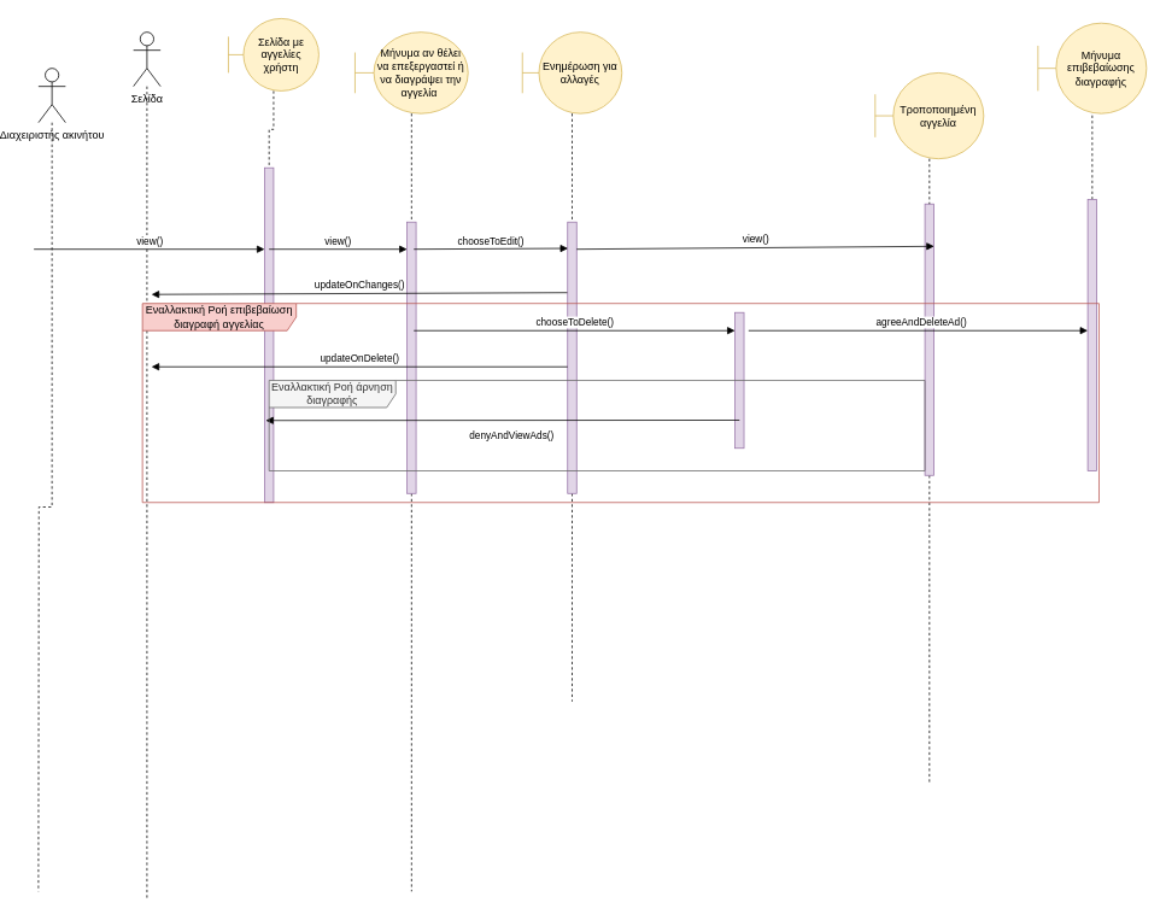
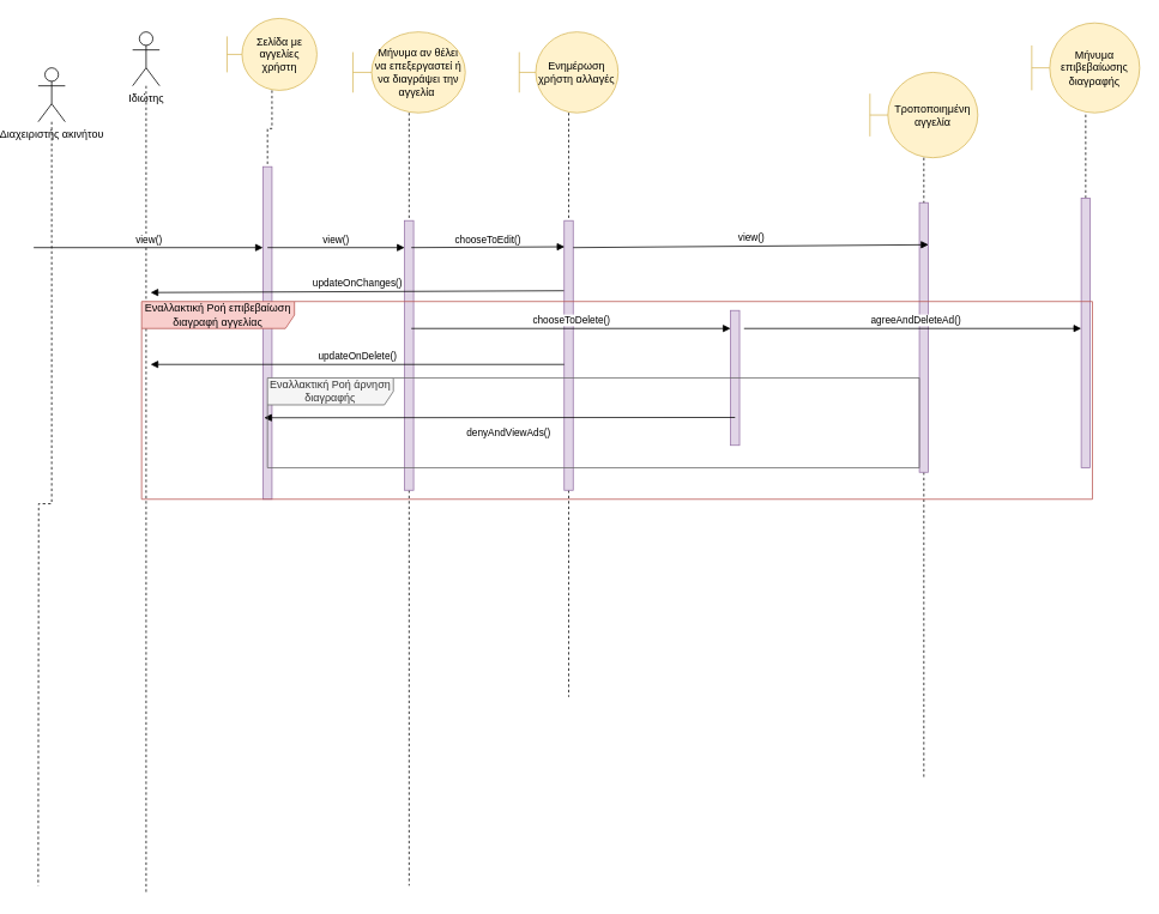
  <mxCell id="0" />
  <mxCell id="1" parent="0" />
  <mxCell id="2" style="edgeStyle=orthogonalEdgeStyle;rounded=0;orthogonalLoop=1;jettySize=auto;html=1;dashed=1;endArrow=none;endFill=0;" edge="1" parent="1" source="3" target="12"><mxGeometry relative="1" as="geometry" /></mxCell>
  <mxCell id="3" value="Σελίδα με αγγελίες χρήστη" style="shape=umlBoundary;whiteSpace=wrap;html=1;fillColor=#fff2cc;strokeColor=#d6b656;" vertex="1" parent="1"><mxGeometry x="235" y="20" width="100" height="80" as="geometry" /></mxCell>
  <mxCell id="4" style="edgeStyle=orthogonalEdgeStyle;rounded=0;orthogonalLoop=1;jettySize=auto;html=1;endArrow=none;endFill=0;dashed=1;" edge="1" parent="1" source="5"><mxGeometry relative="1" as="geometry"><mxPoint x="25" y="985" as="targetPoint" /></mxGeometry></mxCell>
  <mxCell id="5" value="Διαχειριστής ακινήτου" style="shape=umlActor;verticalLabelPosition=bottom;verticalAlign=top;html=1;outlineConnect=0;" vertex="1" parent="1"><mxGeometry x="25" y="75" width="30" height="60" as="geometry" /></mxCell>
  <mxCell id="6" style="edgeStyle=orthogonalEdgeStyle;rounded=0;orthogonalLoop=1;jettySize=auto;html=1;dashed=1;endArrow=none;endFill=0;" edge="1" parent="1" source="7"><mxGeometry relative="1" as="geometry"><mxPoint x="145" y="995" as="targetPoint" /></mxGeometry></mxCell>
- <mxCell id="7" value="Σελίδα" style="shape=umlActor;verticalLabelPosition=bottom;verticalAlign=top;html=1;outlineConnect=0;" vertex="1" parent="1"><mxGeometry x="130" y="35" width="30" height="60" as="geometry" /></mxCell>
+ <mxCell id="7" value="Ιδιώτης" style="shape=umlActor;verticalLabelPosition=bottom;verticalAlign=top;html=1;outlineConnect=0;" vertex="1" parent="1"><mxGeometry x="130" y="35" width="30" height="60" as="geometry" /></mxCell>
  <mxCell id="8" style="edgeStyle=orthogonalEdgeStyle;rounded=0;orthogonalLoop=1;jettySize=auto;html=1;endArrow=none;endFill=0;dashed=1;startArrow=none;" edge="1" parent="1" source="17"><mxGeometry relative="1" as="geometry"><mxPoint x="437.5" y="985" as="targetPoint" /></mxGeometry></mxCell>
  <mxCell id="9" value="Μήνυμα αν θέλει να επεξεργαστεί ή να διαγράψει την αγγελία&amp;nbsp;" style="shape=umlBoundary;whiteSpace=wrap;html=1;fillColor=#fff2cc;strokeColor=#d6b656;" vertex="1" parent="1"><mxGeometry x="375" y="35" width="125" height="90" as="geometry" /></mxCell>
  <mxCell id="10" style="edgeStyle=orthogonalEdgeStyle;rounded=0;orthogonalLoop=1;jettySize=auto;html=1;endArrow=none;endFill=0;dashed=1;startArrow=none;" edge="1" parent="1" source="19"><mxGeometry relative="1" as="geometry"><mxPoint x="615" y="775" as="targetPoint" /></mxGeometry></mxCell>
- <mxCell id="11" value="Ενημέρωση για αλλαγές" style="shape=umlBoundary;whiteSpace=wrap;html=1;fillColor=#fff2cc;strokeColor=#d6b656;" vertex="1" parent="1"><mxGeometry x="560" y="35" width="110" height="90" as="geometry" /></mxCell>
+ <mxCell id="11" value="Ενημέρωση χρήστη αλλαγές" style="shape=umlBoundary;whiteSpace=wrap;html=1;fillColor=#fff2cc;strokeColor=#d6b656;" vertex="1" parent="1"><mxGeometry x="560" y="35" width="110" height="90" as="geometry" /></mxCell>
  <mxCell id="12" value="" style="html=1;points=[];perimeter=orthogonalPerimeter;fillColor=#e1d5e7;strokeColor=#9673a6;" vertex="1" parent="1"><mxGeometry x="275" y="185" width="10" height="370" as="geometry" /></mxCell>
  <mxCell id="13" value="view()" style="html=1;verticalAlign=bottom;endArrow=block;rounded=0;" edge="1" parent="1" target="12"><mxGeometry width="80" relative="1" as="geometry"><mxPoint x="20" y="275" as="sourcePoint" /><mxPoint x="100" y="275" as="targetPoint" /></mxGeometry></mxCell>
  <mxCell id="14" style="edgeStyle=orthogonalEdgeStyle;rounded=0;orthogonalLoop=1;jettySize=auto;html=1;endArrow=none;endFill=0;dashed=1;startArrow=none;" edge="1" parent="1" source="23"><mxGeometry relative="1" as="geometry"><mxPoint x="1010" y="865" as="targetPoint" /></mxGeometry></mxCell>
  <mxCell id="15" value="Τροποποιημένη αγγελία" style="shape=umlBoundary;whiteSpace=wrap;html=1;fillColor=#fff2cc;strokeColor=#d6b656;" vertex="1" parent="1"><mxGeometry x="950" y="80" width="120" height="95" as="geometry" /></mxCell>
  <mxCell id="16" value="view()" style="html=1;verticalAlign=bottom;endArrow=block;rounded=0;" edge="1" parent="1" target="17"><mxGeometry width="80" relative="1" as="geometry"><mxPoint x="280" y="275" as="sourcePoint" /><mxPoint x="360" y="275" as="targetPoint" /></mxGeometry></mxCell>
  <mxCell id="17" value="" style="html=1;points=[];perimeter=orthogonalPerimeter;fillColor=#e1d5e7;strokeColor=#9673a6;" vertex="1" parent="1"><mxGeometry x="432.5" y="245" width="10" height="300" as="geometry" /></mxCell>
  <mxCell id="18" value="" style="edgeStyle=orthogonalEdgeStyle;rounded=0;orthogonalLoop=1;jettySize=auto;html=1;endArrow=none;endFill=0;dashed=1;" edge="1" parent="1" source="9" target="17"><mxGeometry relative="1" as="geometry"><mxPoint x="437.5" y="985" as="targetPoint" /><mxPoint x="437.5" y="125" as="sourcePoint" /></mxGeometry></mxCell>
  <mxCell id="19" value="" style="html=1;points=[];perimeter=orthogonalPerimeter;fillColor=#e1d5e7;strokeColor=#9673a6;" vertex="1" parent="1"><mxGeometry x="610" y="245" width="10" height="300" as="geometry" /></mxCell>
  <mxCell id="20" value="" style="edgeStyle=orthogonalEdgeStyle;rounded=0;orthogonalLoop=1;jettySize=auto;html=1;endArrow=none;endFill=0;dashed=1;" edge="1" parent="1" source="11" target="19"><mxGeometry relative="1" as="geometry"><mxPoint x="615" y="775" as="targetPoint" /><mxPoint x="615" y="125" as="sourcePoint" /></mxGeometry></mxCell>
  <mxCell id="21" value="chooseToEdit()" style="html=1;verticalAlign=bottom;endArrow=block;rounded=0;entryX=0.04;entryY=0.097;entryDx=0;entryDy=0;entryPerimeter=0;" edge="1" parent="1" target="19"><mxGeometry width="80" relative="1" as="geometry"><mxPoint x="440" y="275" as="sourcePoint" /><mxPoint x="520" y="275" as="targetPoint" /></mxGeometry></mxCell>
  <mxCell id="22" value="updateOnChanges()" style="html=1;verticalAlign=bottom;endArrow=block;rounded=0;exitX=-0.04;exitY=0.26;exitDx=0;exitDy=0;exitPerimeter=0;" edge="1" parent="1" source="19"><mxGeometry width="80" relative="1" as="geometry"><mxPoint x="520" y="325" as="sourcePoint" /><mxPoint x="150" y="325" as="targetPoint" /></mxGeometry></mxCell>
  <mxCell id="23" value="" style="html=1;points=[];perimeter=orthogonalPerimeter;fillColor=#e1d5e7;strokeColor=#9673a6;" vertex="1" parent="1"><mxGeometry x="1005" y="225" width="10" height="300" as="geometry" /></mxCell>
  <mxCell id="24" value="" style="edgeStyle=orthogonalEdgeStyle;rounded=0;orthogonalLoop=1;jettySize=auto;html=1;endArrow=none;endFill=0;dashed=1;" edge="1" parent="1" source="15" target="23"><mxGeometry relative="1" as="geometry"><mxPoint x="1010" y="865" as="targetPoint" /><mxPoint x="1010" y="125" as="sourcePoint" /></mxGeometry></mxCell>
  <mxCell id="25" value="view()" style="html=1;verticalAlign=bottom;endArrow=block;rounded=0;entryX=1.02;entryY=0.156;entryDx=0;entryDy=0;entryPerimeter=0;" edge="1" parent="1" target="23"><mxGeometry width="80" relative="1" as="geometry"><mxPoint x="620" y="275" as="sourcePoint" /><mxPoint x="700" y="275" as="targetPoint" /></mxGeometry></mxCell>
  <mxCell id="26" value="chooseToDelete()" style="html=1;verticalAlign=bottom;endArrow=block;rounded=0;" edge="1" parent="1" target="27"><mxGeometry width="80" relative="1" as="geometry"><mxPoint x="440" y="365" as="sourcePoint" /><mxPoint x="520" y="365" as="targetPoint" /></mxGeometry></mxCell>
  <mxCell id="27" value="" style="html=1;points=[];perimeter=orthogonalPerimeter;fillColor=#e1d5e7;strokeColor=#9673a6;" vertex="1" parent="1"><mxGeometry x="795" y="345" width="10" height="150" as="geometry" /></mxCell>
  <mxCell id="28" value="denyΑndViewAds()" style="html=1;verticalAlign=bottom;endArrow=block;rounded=0;entryX=0.129;entryY=0.755;entryDx=0;entryDy=0;entryPerimeter=0;" edge="1" parent="1" target="12"><mxGeometry x="-0.037" y="26" width="80" relative="1" as="geometry"><mxPoint x="800" y="464" as="sourcePoint" /><mxPoint x="800" y="415" as="targetPoint" /><Array as="points" /><mxPoint as="offset" /></mxGeometry></mxCell>
  <mxCell id="29" value="Μήνυμα επιβεβαίωσης διαγραφής" style="shape=umlBoundary;whiteSpace=wrap;html=1;fillColor=#fff2cc;strokeColor=#d6b656;gradientColor=none;" vertex="1" parent="1"><mxGeometry x="1130" y="25" width="120" height="100" as="geometry" /></mxCell>
  <mxCell id="30" value="" style="edgeStyle=orthogonalEdgeStyle;rounded=0;orthogonalLoop=1;jettySize=auto;html=1;endArrow=none;endFill=0;dashed=1;" edge="1" parent="1" source="31" target="29"><mxGeometry relative="1" as="geometry"><Array as="points"><mxPoint x="1190" y="165" /><mxPoint x="1190" y="165" /></Array></mxGeometry></mxCell>
  <mxCell id="31" value="" style="html=1;points=[];perimeter=orthogonalPerimeter;fillColor=#e1d5e7;strokeColor=#9673a6;" vertex="1" parent="1"><mxGeometry x="1185" y="220" width="10" height="300" as="geometry" /></mxCell>
  <mxCell id="32" value="agreeAndDeleteAd()" style="html=1;verticalAlign=bottom;endArrow=block;rounded=0;" edge="1" parent="1" target="31"><mxGeometry x="0.013" width="80" relative="1" as="geometry"><mxPoint x="810" y="365" as="sourcePoint" /><mxPoint x="890" y="365" as="targetPoint" /><mxPoint x="1" as="offset" /></mxGeometry></mxCell>
  <mxCell id="33" value="Εναλλακτική Ροή επιβεβαίωση διαγραφή αγγελίας" style="shape=umlFrame;whiteSpace=wrap;html=1;width=170;height=30;fillColor=#f8cecc;strokeColor=#b85450;" vertex="1" parent="1"><mxGeometry x="140" y="335" width="1057.5" height="220" as="geometry" /></mxCell>
  <mxCell id="34" value="Εναλλακτική Ροή άρνηση διαγραφής" style="shape=umlFrame;whiteSpace=wrap;html=1;width=140;height=30;fillColor=#f5f5f5;strokeColor=#666666;fontColor=#333333;" vertex="1" parent="1"><mxGeometry x="280" y="420" width="725" height="100" as="geometry" /></mxCell>
  <mxCell id="35" value="updateOnDelete()" style="html=1;verticalAlign=bottom;endArrow=block;rounded=0;" edge="1" parent="1" source="19"><mxGeometry width="80" relative="1" as="geometry"><mxPoint x="560" y="405" as="sourcePoint" /><mxPoint x="150" y="405" as="targetPoint" /></mxGeometry></mxCell>
